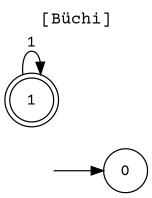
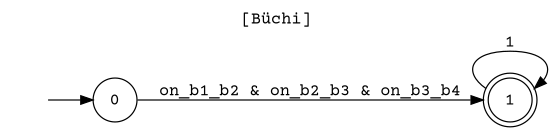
  digraph {
    label="[Büchi]"
    labelloc=t
    rankdir=LR
    fontname="Courier Prime"
    node [shape=circle fontname="Courier Prime"]
    edge [fontname="Courier Prime"]
    I [style=invis width=0]
    n2 [label=0]
    n3 [label=1 peripheries=2]
    I -> n2
+   n2 -> n3 [label="on_b1_b2 & on_b2_b3 & on_b3_b4"]
    n3 -> n3 [label=1]
  }
